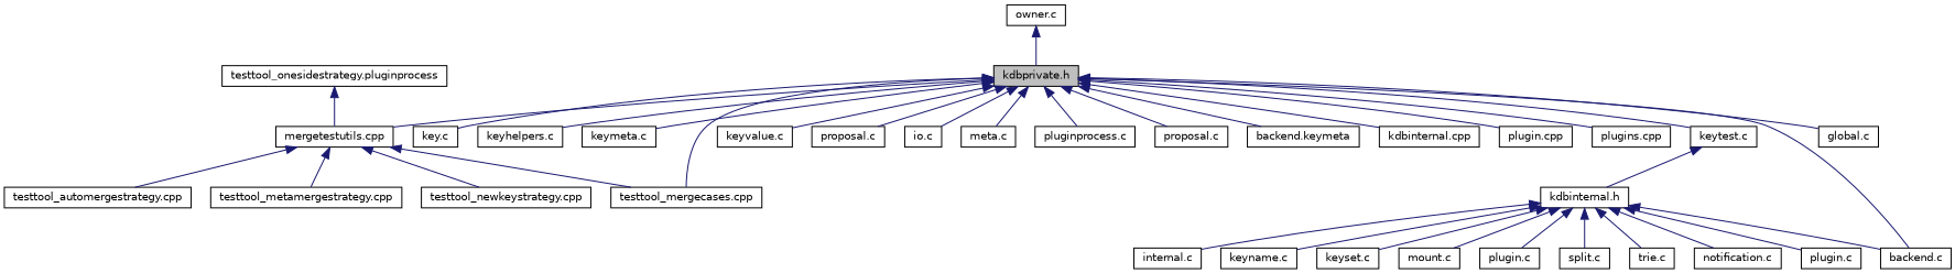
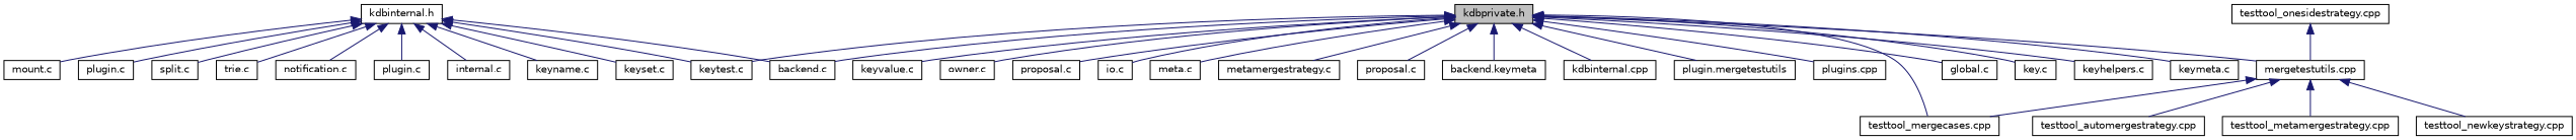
  digraph {
    node [color=black fillcolor=white fontname=Helvetica fontsize=10 shape=record style=filled]
    edge [color=midnightblue dir=back fontname=Helvetica fontsize=10 labelfontname=Helvetica labelfontsize=10 style=solid]
    n1 [fillcolor=grey75 fontcolor=black height=0.2 label="kdbprivate.h" width=0.4]
    n2 [height=0.2 label="global.c" width=0.4]
    n3 [height=0.2 label="key.c" width=0.4]
    n4 [height=0.2 label="keyhelpers.c" width=0.4]
    n5 [height=0.2 label="keymeta.c" width=0.4]
    n6 [height=0.2 label="keytest.c" width=0.4]
    n7 [height=0.2 label="keyvalue.c" width=0.4]
    n8 [height=0.2 label="owner.c" width=0.4]
    n9 [height=0.2 label="proposal.c" width=0.4]
    n10 [height=0.2 label="io.c" width=0.4]
    n11 [height=0.2 label="meta.c" width=0.4]
-   n12 [height=0.2 label="pluginprocess.c" width=0.4]
+   n12 [height=0.2 label="metamergestrategy.c" width=0.4]
    n13 [height=0.2 label="proposal.c" width=0.4]
    n14 [height=0.2 label="backend.keymeta" width=0.4]
    n15 [height=0.2 label="kdbinternal.cpp" width=0.4]
-   n16 [height=0.2 label="plugin.cpp" width=0.4]
+   n16 [height=0.2 label="plugin.mergetestutils" width=0.4]
    n17 [height=0.2 label="plugins.cpp" width=0.4]
    n18 [height=0.2 label="mergetestutils.cpp" width=0.4]
    n19 [height=0.2 label="testtool_mergecases.cpp" width=0.4]
    n20 [height=0.2 label="backend.c" width=0.4]
    n21 [height=0.2 label="testtool_automergestrategy.cpp" width=0.4]
    n22 [height=0.2 label="testtool_metamergestrategy.cpp" width=0.4]
    n23 [height=0.2 label="testtool_newkeystrategy.cpp" width=0.4]
    n24 [height=0.2 label="kdbinternal.h" width=0.4]
    n25 [height=0.2 label="internal.c" width=0.4]
    n26 [height=0.2 label="keyname.c" width=0.4]
    n27 [height=0.2 label="keyset.c" width=0.4]
    n28 [height=0.2 label="mount.c" width=0.4]
    n29 [height=0.2 label="plugin.c" width=0.4]
    n30 [height=0.2 label="split.c" width=0.4]
    n31 [height=0.2 label="trie.c" width=0.4]
    n32 [height=0.2 label="notification.c" width=0.4]
    n33 [height=0.2 label="plugin.c" width=0.4]
-   n34 [height=0.2 label="testtool_onesidestrategy.pluginprocess" width=0.4]
+   n34 [height=0.2 label="testtool_onesidestrategy.cpp" width=0.4]
    n1 -> n2
    n1 -> n3
    n1 -> n4
    n1 -> n5
    n1 -> n6
    n1 -> n7
-   n8 -> n1
+   n1 -> n8
    n1 -> n9
    n1 -> n10
    n1 -> n11
    n1 -> n12
    n1 -> n13
    n1 -> n14
    n1 -> n15
    n1 -> n16
    n1 -> n17
    n1 -> n18
    n1 -> n19
    n1 -> n20
    n18 -> n19
    n18 -> n21
    n18 -> n22
    n18 -> n23
-   n6 -> n24
+   n24 -> n6
    n24 -> n20
    n24 -> n25
    n24 -> n26
    n24 -> n27
    n24 -> n28
    n24 -> n29
    n24 -> n30
    n24 -> n31
    n24 -> n32
    n24 -> n33
    n34 -> n18
  }
